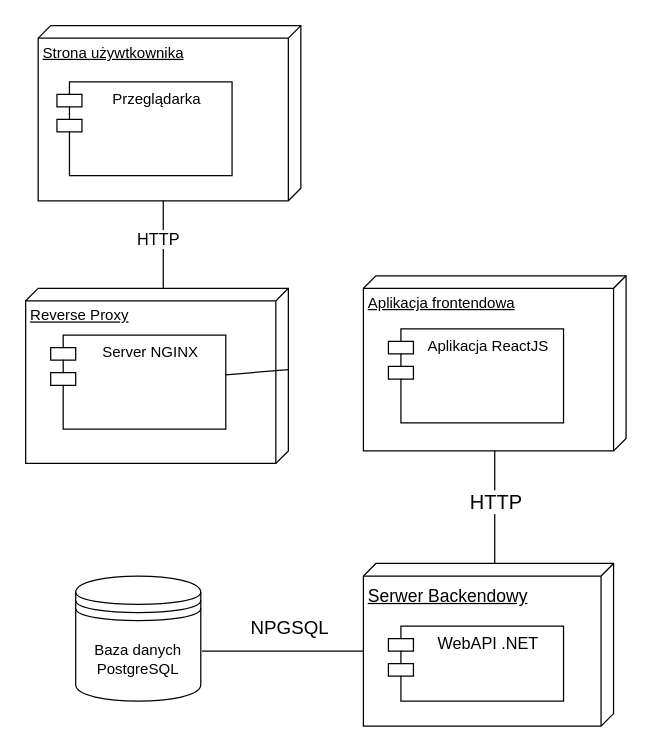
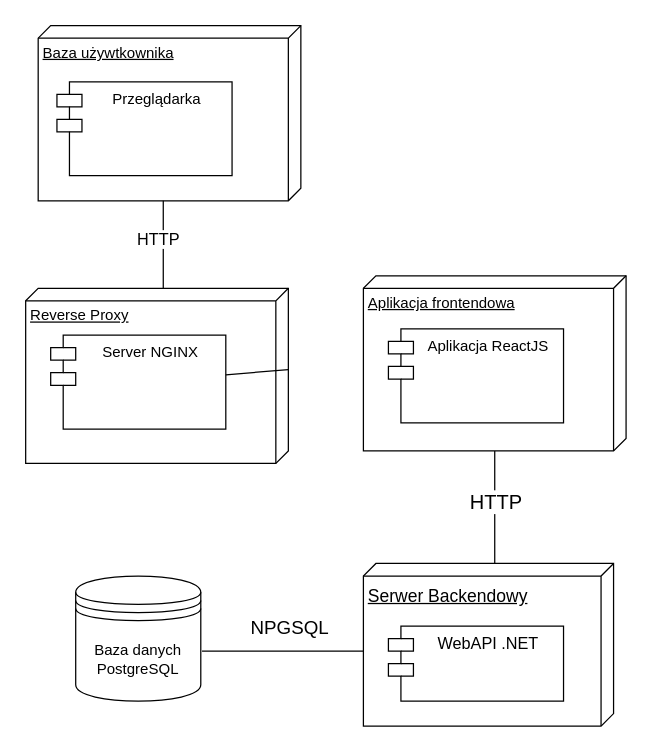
  <mxCell id="0" />
  <mxCell id="1" parent="0" />
  <mxCell id="2" value="Baza danych&lt;br&gt;PostgreSQL" style="shape=datastore;whiteSpace=wrap;html=1;verticalAlign=middle;" vertex="1" parent="1"><mxGeometry x="60" y="460" width="100" height="100" as="geometry" /></mxCell>
- <mxCell id="3" value="Strona używtkownika" style="verticalAlign=top;align=left;spacingTop=8;spacingLeft=2;spacingRight=12;shape=cube;size=10;direction=south;fontStyle=4;html=1;" vertex="1" parent="1"><mxGeometry x="30" y="20" width="210" height="140" as="geometry" /></mxCell>
+ <mxCell id="3" value="Baza używtkownika" style="verticalAlign=top;align=left;spacingTop=8;spacingLeft=2;spacingRight=12;shape=cube;size=10;direction=south;fontStyle=4;html=1;" vertex="1" parent="1"><mxGeometry x="30" y="20" width="210" height="140" as="geometry" /></mxCell>
  <mxCell id="4" value="Przeglądarka" style="shape=module;align=left;spacingLeft=20;align=center;verticalAlign=top;" vertex="1" parent="1"><mxGeometry x="45" y="65" width="140" height="75" as="geometry" /></mxCell>
  <mxCell id="5" value="Reverse Proxy" style="verticalAlign=top;align=left;spacingTop=8;spacingLeft=2;spacingRight=12;shape=cube;size=10;direction=south;fontStyle=4;html=1;" vertex="1" parent="1"><mxGeometry x="20" y="230" width="210" height="140" as="geometry" /></mxCell>
  <mxCell id="6" value="Server NGINX" style="shape=module;align=left;spacingLeft=20;align=center;verticalAlign=top;" vertex="1" parent="1"><mxGeometry x="40" y="267.5" width="140" height="75" as="geometry" /></mxCell>
  <mxCell id="7" value="" style="endArrow=none;html=1;exitX=0;exitY=0;exitDx=140;exitDy=110;exitPerimeter=0;entryX=0;entryY=0;entryDx=0;entryDy=100;entryPerimeter=0;" edge="1" parent="1" source="3" target="5"><mxGeometry width="50" height="50" relative="1" as="geometry"><mxPoint x="160" y="230" as="sourcePoint" /><mxPoint x="210" y="180" as="targetPoint" /></mxGeometry></mxCell>
  <mxCell id="8" value="&lt;font style=&quot;font-size: 13px&quot;&gt;HTTP&lt;/font&gt;" style="edgeLabel;html=1;align=center;verticalAlign=middle;resizable=0;points=[];" vertex="1" connectable="0" parent="7"><mxGeometry x="-0.283" relative="1" as="geometry"><mxPoint x="-5" y="5" as="offset" /></mxGeometry></mxCell>
  <mxCell id="9" value="" style="endArrow=none;html=1;exitX=0;exitY=0;exitDx=65;exitDy=0;exitPerimeter=0;" edge="1" parent="1" source="5" target="6"><mxGeometry width="50" height="50" relative="1" as="geometry"><mxPoint x="470" y="220" as="sourcePoint" /><mxPoint x="520" y="200" as="targetPoint" /></mxGeometry></mxCell>
  <mxCell id="10" value="Aplikacja frontendowa" style="verticalAlign=top;align=left;spacingTop=8;spacingLeft=2;spacingRight=12;shape=cube;size=10;direction=south;fontStyle=4;html=1;" vertex="1" parent="1"><mxGeometry x="290" y="220" width="210" height="140" as="geometry" /></mxCell>
  <mxCell id="11" value="Aplikacja ReactJS" style="shape=module;align=left;spacingLeft=20;align=center;verticalAlign=top;" vertex="1" parent="1"><mxGeometry x="310" y="262.5" width="140" height="75" as="geometry" /></mxCell>
  <mxCell id="12" value="&lt;font style=&quot;font-size: 14px&quot;&gt;Serwer Backendowy&lt;/font&gt;" style="verticalAlign=top;align=left;spacingTop=8;spacingLeft=2;spacingRight=12;shape=cube;size=10;direction=south;fontStyle=4;html=1;fontSize=18;" vertex="1" parent="1"><mxGeometry x="290" y="450" width="200" height="130" as="geometry" /></mxCell>
  <mxCell id="13" value="WebAPI .NET" style="shape=module;align=left;spacingLeft=20;align=center;verticalAlign=top;fontSize=13;" vertex="1" parent="1"><mxGeometry x="310" y="500" width="140" height="60" as="geometry" /></mxCell>
  <mxCell id="14" value="" style="endArrow=none;html=1;fontSize=13;exitX=0;exitY=0;exitDx=0;exitDy=95;exitPerimeter=0;" edge="1" parent="1" source="12" target="10"><mxGeometry width="50" height="50" relative="1" as="geometry"><mxPoint x="520" y="380" as="sourcePoint" /><mxPoint x="570" y="330" as="targetPoint" /></mxGeometry></mxCell>
  <mxCell id="15" value="&lt;font style=&quot;font-size: 16px&quot;&gt;HTTP&lt;/font&gt;" style="edgeLabel;html=1;align=center;verticalAlign=middle;resizable=0;points=[];fontSize=13;" vertex="1" connectable="0" parent="14"><mxGeometry x="0.556" y="-1" relative="1" as="geometry"><mxPoint x="-1" y="20" as="offset" /></mxGeometry></mxCell>
  <mxCell id="16" value="" style="endArrow=none;html=1;fontSize=13;entryX=0;entryY=0;entryDx=70;entryDy=200;entryPerimeter=0;exitX=1.01;exitY=0.6;exitDx=0;exitDy=0;exitPerimeter=0;" edge="1" parent="1" source="2" target="12"><mxGeometry width="50" height="50" relative="1" as="geometry"><mxPoint x="350" y="530" as="sourcePoint" /><mxPoint x="400" y="480" as="targetPoint" /></mxGeometry></mxCell>
  <mxCell id="17" value="&lt;font style=&quot;font-size: 15px&quot;&gt;NPGSQL&lt;/font&gt;" style="edgeLabel;html=1;align=center;verticalAlign=middle;resizable=0;points=[];fontSize=13;" vertex="1" connectable="0" parent="16"><mxGeometry x="-0.38" y="-1" relative="1" as="geometry"><mxPoint x="29" y="-21" as="offset" /></mxGeometry></mxCell>
